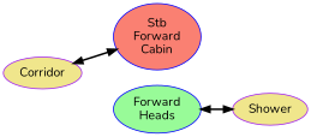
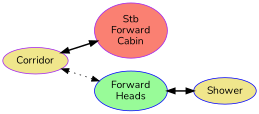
  digraph {
    fontname=Nunito
    rankdir=LR
    node [color=purple fillcolor=khaki fontname=Nunito style=filled]
    edge [dir=both fontname=Nunito style=bold]
-   n1 [color=blue fillcolor=salmon label="Stb\nForward\nCabin"]
+   n1 [fillcolor=salmon label="Stb\nForward\nCabin"]
    n2 [color=blue fillcolor=palegreen label="Forward\nHeads"]
-   Shower
+   Shower [color=blue]
    Corridor
    n2 -> Shower
    Corridor -> n1
+   Corridor -> n2 [style=dotted]
  }
